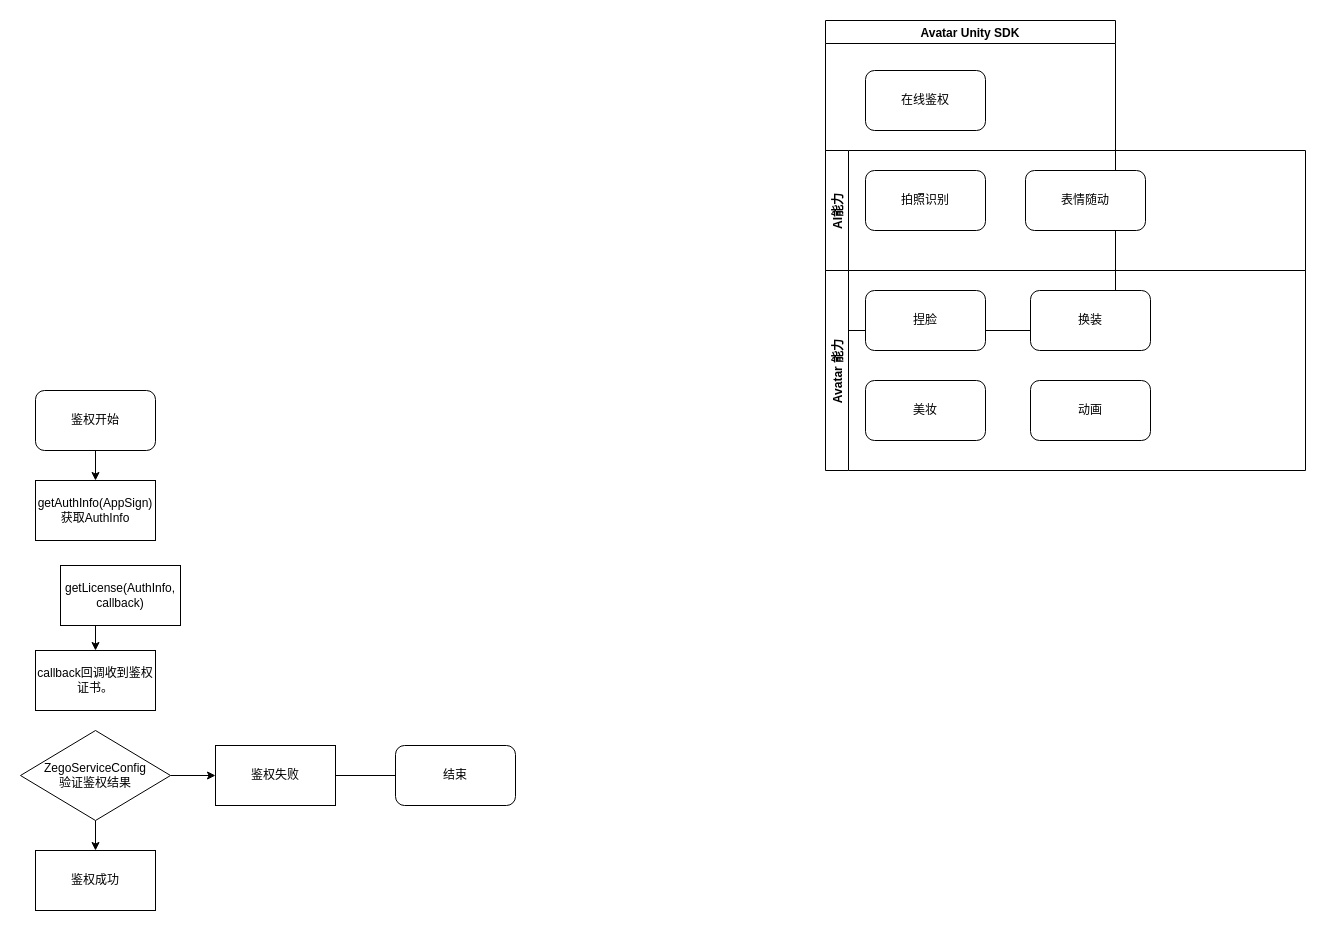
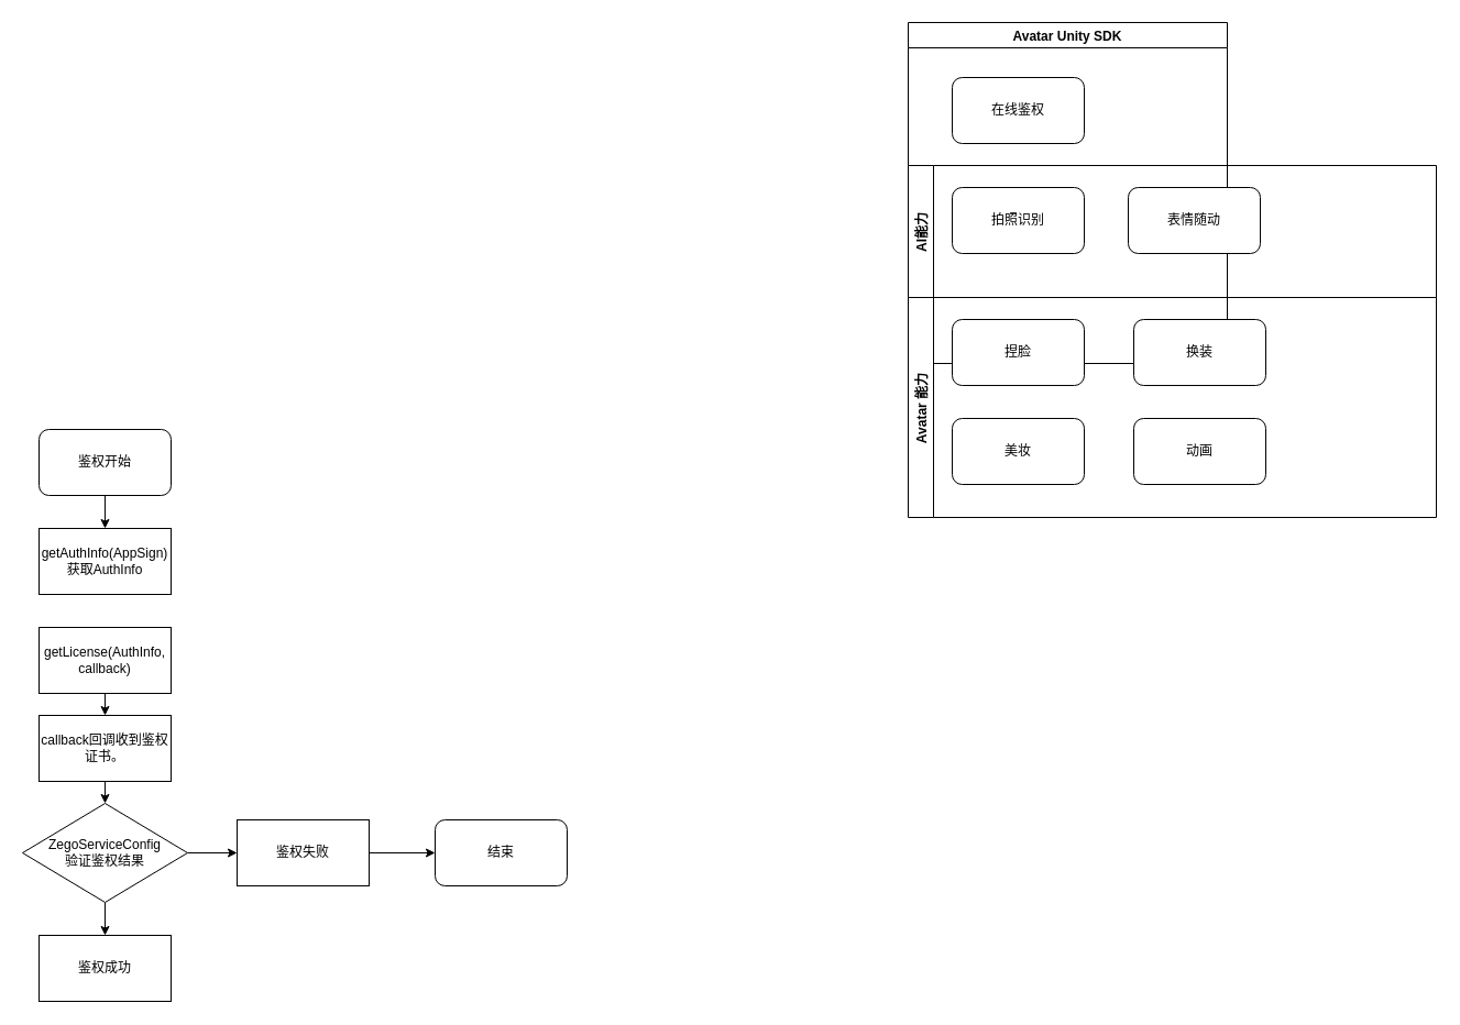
  <mxCell id="0" />
  <mxCell id="1" parent="0" />
  <mxCell id="2" value="Avatar Unity SDK" style="swimlane;" vertex="1" parent="1"><mxGeometry x="825" y="20" width="290" height="310" as="geometry" /></mxCell>
  <mxCell id="3" value="在线鉴权" style="rounded=1;whiteSpace=wrap;html=1;" vertex="1" parent="2"><mxGeometry x="40" y="50" width="120" height="60" as="geometry" /></mxCell>
  <mxCell id="4" value="拍照识别" style="rounded=1;whiteSpace=wrap;html=1;" vertex="1" parent="2"><mxGeometry x="40" y="150" width="120" height="60" as="geometry" /></mxCell>
  <mxCell id="5" value="表情随动" style="rounded=1;whiteSpace=wrap;html=1;" vertex="1" parent="2"><mxGeometry x="200" y="150" width="120" height="60" as="geometry" /></mxCell>
  <mxCell id="6" value="AI能力" style="swimlane;horizontal=0;" vertex="1" parent="2"><mxGeometry y="130" width="480" height="120" as="geometry" /></mxCell>
  <mxCell id="7" value="捏脸" style="rounded=1;whiteSpace=wrap;html=1;" vertex="1" parent="2"><mxGeometry x="40" y="270" width="120" height="60" as="geometry" /></mxCell>
  <mxCell id="8" value="换装" style="rounded=1;whiteSpace=wrap;html=1;" vertex="1" parent="2"><mxGeometry x="205" y="270" width="120" height="60" as="geometry" /></mxCell>
  <mxCell id="9" value="Avatar 能力" style="swimlane;horizontal=0;" vertex="1" parent="2"><mxGeometry y="250" width="480" height="200" as="geometry" /></mxCell>
  <mxCell id="10" value="美妆" style="rounded=1;whiteSpace=wrap;html=1;" vertex="1" parent="9"><mxGeometry x="40" y="110" width="120" height="60" as="geometry" /></mxCell>
  <mxCell id="11" value="动画" style="rounded=1;whiteSpace=wrap;html=1;" vertex="1" parent="9"><mxGeometry x="205" y="110" width="120" height="60" as="geometry" /></mxCell>
  <mxCell id="12" value="" style="edgeStyle=orthogonalEdgeStyle;rounded=0;orthogonalLoop=1;jettySize=auto;html=1;" edge="1" parent="1" source="13" target="14"><mxGeometry relative="1" as="geometry" /></mxCell>
  <mxCell id="13" value="鉴权开始" style="rounded=1;whiteSpace=wrap;html=1;" vertex="1" parent="1"><mxGeometry x="35" y="390" width="120" height="60" as="geometry" /></mxCell>
  <mxCell id="14" value="getAuthInfo(AppSign)&lt;br&gt;获取AuthInfo" style="rounded=0;whiteSpace=wrap;html=1;" vertex="1" parent="1"><mxGeometry x="35" y="480" width="120" height="60" as="geometry" /></mxCell>
  <mxCell id="15" style="edgeStyle=orthogonalEdgeStyle;rounded=0;orthogonalLoop=1;jettySize=auto;html=1;exitX=0.5;exitY=1;exitDx=0;exitDy=0;entryX=0.5;entryY=0;entryDx=0;entryDy=0;" edge="1" parent="1" source="16" target="18"><mxGeometry relative="1" as="geometry" /></mxCell>
- <mxCell id="16" value="getLicense(AuthInfo,&lt;br&gt;callback)" style="rounded=0;whiteSpace=wrap;html=1;" vertex="1" parent="1"><mxGeometry x="60" y="565" width="120" height="60" as="geometry" /></mxCell>
+ <mxCell id="16" value="getLicense(AuthInfo,&lt;br&gt;callback)" style="rounded=0;whiteSpace=wrap;html=1;" vertex="1" parent="1"><mxGeometry x="35" y="570" width="120" height="60" as="geometry" /></mxCell>
+ <mxCell id="17" style="edgeStyle=orthogonalEdgeStyle;rounded=0;orthogonalLoop=1;jettySize=auto;html=1;exitX=0.5;exitY=1;exitDx=0;exitDy=0;entryX=0.5;entryY=0;entryDx=0;entryDy=0;" edge="1" parent="1" source="18" target="21"><mxGeometry relative="1" as="geometry" /></mxCell>
  <mxCell id="18" value="callback回调收到鉴权证书。" style="rounded=0;whiteSpace=wrap;html=1;" vertex="1" parent="1"><mxGeometry x="35" y="650" width="120" height="60" as="geometry" /></mxCell>
  <mxCell id="19" style="edgeStyle=orthogonalEdgeStyle;rounded=0;orthogonalLoop=1;jettySize=auto;html=1;exitX=0.5;exitY=1;exitDx=0;exitDy=0;" edge="1" parent="1" source="21" target="22"><mxGeometry relative="1" as="geometry" /></mxCell>
  <mxCell id="20" style="edgeStyle=orthogonalEdgeStyle;rounded=0;orthogonalLoop=1;jettySize=auto;html=1;exitX=1;exitY=0.5;exitDx=0;exitDy=0;entryX=0;entryY=0.5;entryDx=0;entryDy=0;" edge="1" parent="1" source="21" target="24"><mxGeometry relative="1" as="geometry" /></mxCell>
  <mxCell id="21" value="ZegoServiceConfig&lt;br&gt;验证鉴权结果" style="rhombus;whiteSpace=wrap;html=1;" vertex="1" parent="1"><mxGeometry x="20" y="730" width="150" height="90" as="geometry" /></mxCell>
  <mxCell id="22" value="鉴权成功" style="rounded=0;whiteSpace=wrap;html=1;" vertex="1" parent="1"><mxGeometry x="35" y="850" width="120" height="60" as="geometry" /></mxCell>
- <mxCell id="23" style="edgeStyle=orthogonalEdgeStyle;rounded=0;orthogonalLoop=1;jettySize=auto;html=1;exitX=1;exitY=0.5;exitDx=0;exitDy=0;endArrow=none;" edge="1" parent="1" source="24" target="25"><mxGeometry relative="1" as="geometry" /></mxCell>
+ <mxCell id="23" style="edgeStyle=orthogonalEdgeStyle;rounded=0;orthogonalLoop=1;jettySize=auto;html=1;exitX=1;exitY=0.5;exitDx=0;exitDy=0;" edge="1" parent="1" source="24" target="25"><mxGeometry relative="1" as="geometry" /></mxCell>
  <mxCell id="24" value="鉴权失败" style="rounded=0;whiteSpace=wrap;html=1;" vertex="1" parent="1"><mxGeometry x="215" y="745" width="120" height="60" as="geometry" /></mxCell>
  <mxCell id="25" value="结束" style="rounded=1;whiteSpace=wrap;html=1;" vertex="1" parent="1"><mxGeometry x="395" y="745" width="120" height="60" as="geometry" /></mxCell>
